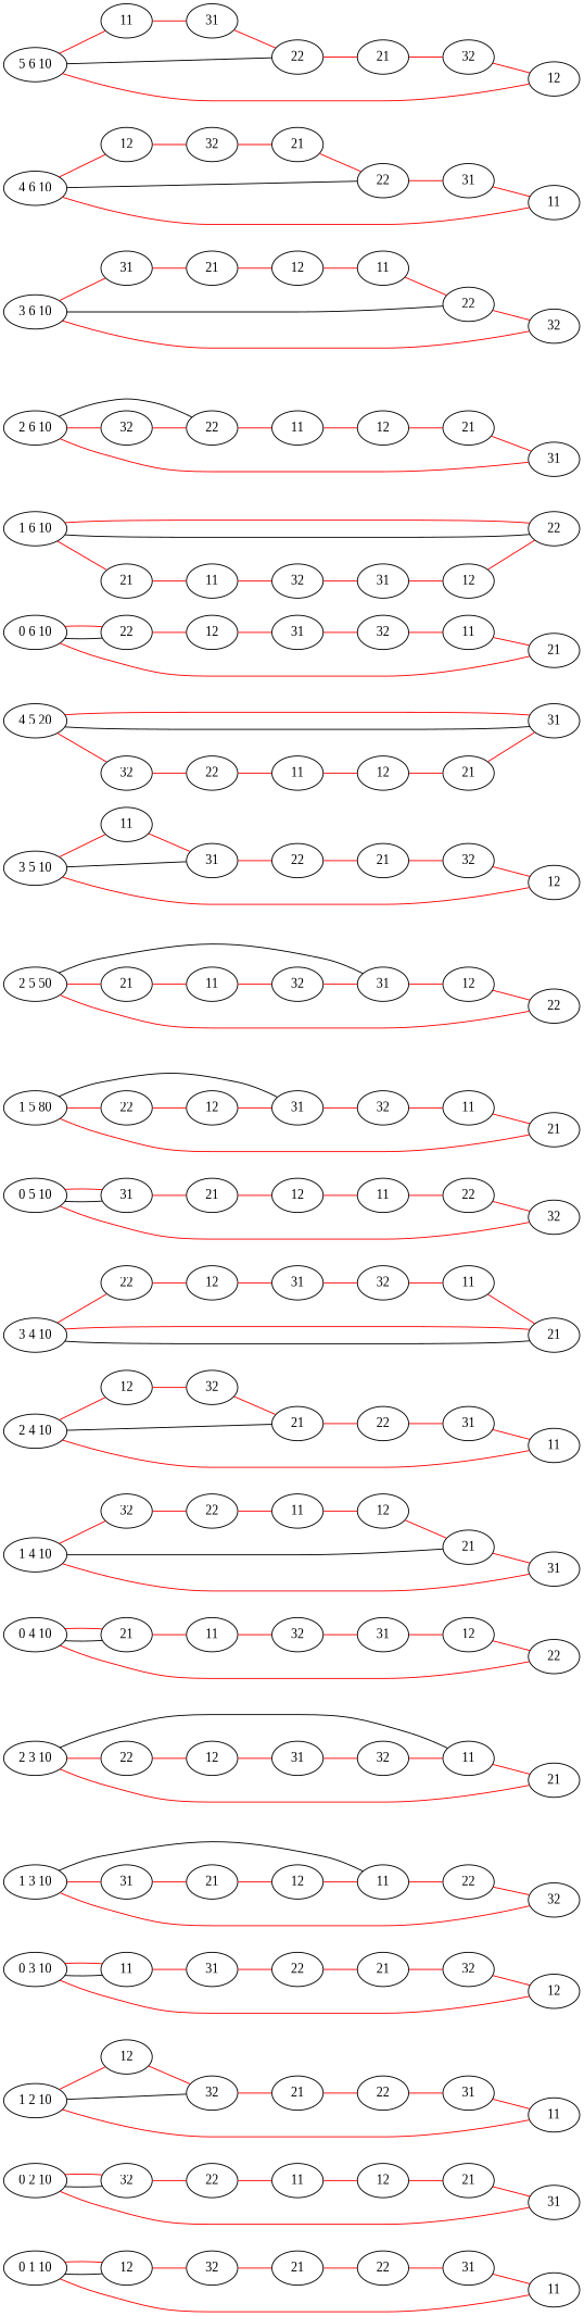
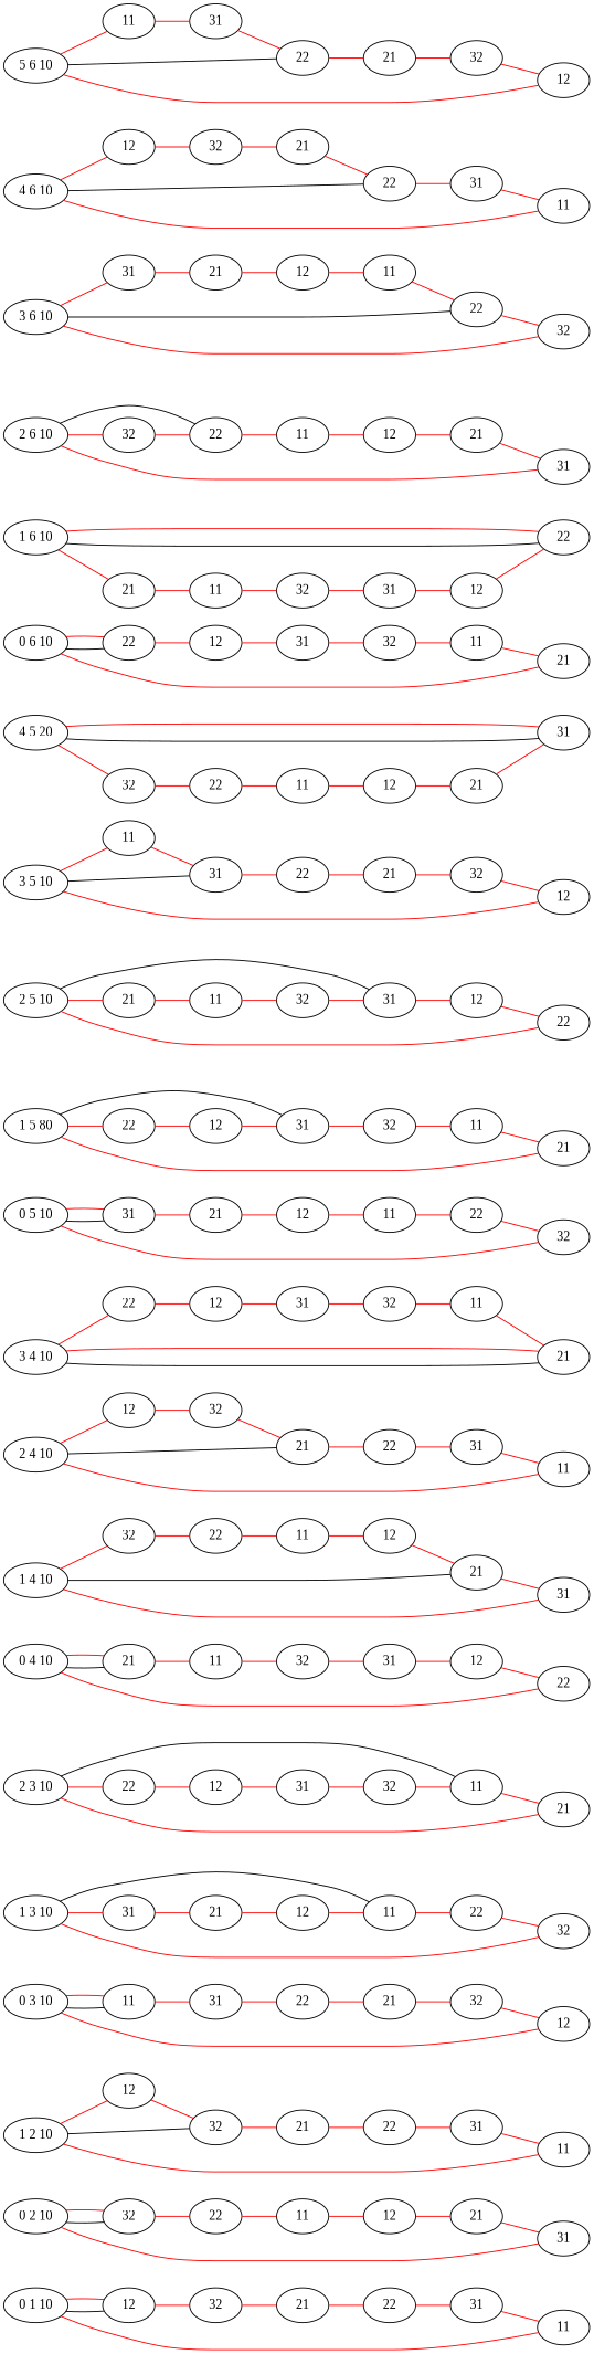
  graph {
    fontname="Liberation Serif"
    rankdir=LR
    node [fontname="Liberation Serif"]
    edge [color=red fontname="Liberation Serif"]
    n1 [label="0 1 10"]
    n2 [label=12]
    n3 [label=32]
    n4 [label=11]
    n5 [label=31]
    n6 [label=21]
    n7 [label=22]
    n8 [label="0 2 10"]
    n9 [label=32]
    n10 [label=22]
    n11 [label=11]
    n12 [label=12]
    n13 [label=21]
    n14 [label=31]
    n15 [label="1 2 10"]
    n16 [label=12]
    n17 [label=32]
    n18 [label=21]
    n19 [label=11]
    n20 [label=31]
    n21 [label=22]
    n22 [label="0 3 10"]
    n23 [label=11]
    n24 [label=31]
    n25 [label=22]
    n26 [label=21]
    n27 [label=12]
    n28 [label=32]
    n29 [label="1 3 10"]
    n30 [label=11]
    n31 [label=31]
    n32 [label=22]
    n33 [label=21]
    n34 [label=32]
    n35 [label=12]
    n36 [label="2 3 10"]
    n37 [label=11]
    n38 [label=22]
    n39 [label=21]
    n40 [label=12]
    n41 [label=31]
    n42 [label=32]
    n43 [label="0 4 10"]
    n44 [label=21]
    n45 [label=11]
    n46 [label=32]
    n47 [label=31]
    n48 [label=12]
    n49 [label=22]
    n50 [label="1 4 10"]
    n51 [label=32]
    n52 [label=21]
    n53 [label=22]
    n54 [label=31]
    n55 [label=11]
    n56 [label=12]
    n57 [label="2 4 10"]
    n58 [label=12]
    n59 [label=21]
    n60 [label=32]
    n61 [label=22]
    n62 [label=11]
    n63 [label=31]
    n64 [label="3 4 10"]
    n65 [label=22]
    n66 [label=21]
    n67 [label=12]
    n68 [label=11]
    n69 [label=31]
    n70 [label=32]
    n71 [label="0 5 10"]
    n72 [label=31]
    n73 [label=21]
    n74 [label=11]
    n75 [label=22]
    n76 [label=32]
    n77 [label=12]
    n78 [label="1 5 80"]
    n79 [label=31]
    n80 [label=22]
    n81 [label=32]
    n82 [label=12]
    n83 [label=11]
    n84 [label=21]
-   n85 [label="2 5 50"]
+   n85 [label="2 5 10"]
    n86 [label=31]
    n87 [label=21]
    n88 [label=12]
    n89 [label=11]
    n90 [label=32]
    n91 [label=22]
    n92 [label="3 5 10"]
    n93 [label=11]
    n94 [label=31]
    n95 [label=22]
    n96 [label=21]
    n97 [label=12]
    n98 [label=32]
    n99 [label="4 5 20"]
    n100 [label=31]
    n101 [label=32]
    n102 [label=22]
    n103 [label=11]
    n104 [label=12]
    n105 [label=21]
    n106 [label="0 6 10"]
    n107 [label=22]
    n108 [label=12]
    n109 [label=11]
    n110 [label=21]
    n111 [label=31]
    n112 [label=32]
    n113 [label="1 6 10"]
    n114 [label=22]
    n115 [label=21]
    n116 [label=11]
    n117 [label=32]
    n118 [label=31]
    n119 [label=12]
    n120 [label="2 6 10"]
    n121 [label=22]
    n122 [label=32]
    n123 [label=11]
    n124 [label=12]
    n125 [label=21]
    n126 [label=31]
    n127 [label="3 6 10"]
    n128 [label=31]
    n129 [label=22]
    n130 [label=21]
    n131 [label=32]
    n132 [label=11]
    n133 [label=12]
    n134 [label="4 6 10"]
    n135 [label=12]
    n136 [label=22]
    n137 [label=32]
    n138 [label=31]
    n139 [label=11]
    n140 [label=21]
    n141 [label="5 6 10"]
    n142 [label=11]
    n143 [label=22]
    n144 [label=31]
    n145 [label=21]
    n146 [label=12]
    n147 [label=32]
    n1 -- n2 [color=black]
    n1 -- n2
    n2 -- n3
    n3 -- n6
    n4 -- n1
    n5 -- n4
    n6 -- n7
    n7 -- n5
    n8 -- n9 [color=black]
    n8 -- n9
    n9 -- n10
    n10 -- n11
    n11 -- n12
    n12 -- n13
    n13 -- n14
    n14 -- n8
    n15 -- n16
    n15 -- n17 [color=black]
    n16 -- n17
    n17 -- n18
    n18 -- n21
    n19 -- n15
    n20 -- n19
    n21 -- n20
    n22 -- n23 [color=black]
    n22 -- n23
    n23 -- n24
    n24 -- n25
    n25 -- n26
    n26 -- n28
    n27 -- n22
    n28 -- n27
    n29 -- n30 [color=black]
    n29 -- n31
    n30 -- n32
    n31 -- n33
    n32 -- n34
    n33 -- n35
    n34 -- n29
    n35 -- n30
    n36 -- n37 [color=black]
    n36 -- n38
    n37 -- n39
    n38 -- n40
    n39 -- n36
    n40 -- n41
    n41 -- n42
    n42 -- n37
    n43 -- n44 [color=black]
    n43 -- n44
    n44 -- n45
    n45 -- n46
    n46 -- n47
    n47 -- n48
    n48 -- n49
    n49 -- n43
    n50 -- n51
    n50 -- n52 [color=black]
    n51 -- n53
    n52 -- n54
    n53 -- n55
    n54 -- n50
    n55 -- n56
    n56 -- n52
    n57 -- n58
    n57 -- n59 [color=black]
    n58 -- n60
    n59 -- n61
    n60 -- n59
    n61 -- n63
    n62 -- n57
    n63 -- n62
    n64 -- n65
    n64 -- n66 [color=black]
    n65 -- n67
    n66 -- n64
    n67 -- n69
    n68 -- n66
    n69 -- n70
    n70 -- n68
    n71 -- n72 [color=black]
    n71 -- n72
    n72 -- n73
    n73 -- n77
    n74 -- n75
    n75 -- n76
    n76 -- n71
    n77 -- n74
    n78 -- n79 [color=black]
    n78 -- n80
    n79 -- n81
    n80 -- n82
    n81 -- n83
    n82 -- n79
    n83 -- n84
    n84 -- n78
    n85 -- n86 [color=black]
    n85 -- n87
    n86 -- n88
    n87 -- n89
    n88 -- n91
    n89 -- n90
    n90 -- n86
    n91 -- n85
    n92 -- n93
    n92 -- n94 [color=black]
    n93 -- n94
    n94 -- n95
    n95 -- n96
    n96 -- n98
    n97 -- n92
    n98 -- n97
    n99 -- n100 [color=black]
    n99 -- n101
    n100 -- n99
    n101 -- n102
    n102 -- n103
    n103 -- n104
    n104 -- n105
    n105 -- n100
    n106 -- n107 [color=black]
    n106 -- n107
    n107 -- n108
    n108 -- n111
    n109 -- n110
    n110 -- n106
    n111 -- n112
    n112 -- n109
    n113 -- n114 [color=black]
    n113 -- n115
    n114 -- n113
    n115 -- n116
    n116 -- n117
    n117 -- n118
    n118 -- n119
    n119 -- n114
    n120 -- n121 [color=black]
    n120 -- n122
    n121 -- n123
    n122 -- n121
    n123 -- n124
    n124 -- n125
    n125 -- n126
    n126 -- n120
    n127 -- n128
    n127 -- n129 [color=black]
    n128 -- n130
    n129 -- n131
    n130 -- n133
    n131 -- n127
    n132 -- n129
    n133 -- n132
    n134 -- n135
    n134 -- n136 [color=black]
    n135 -- n137
    n136 -- n138
    n137 -- n140
    n138 -- n139
    n139 -- n134
    n140 -- n136
    n141 -- n142
    n141 -- n143 [color=black]
    n142 -- n144
    n143 -- n145
    n144 -- n143
    n145 -- n147
    n146 -- n141
    n147 -- n146
  }
